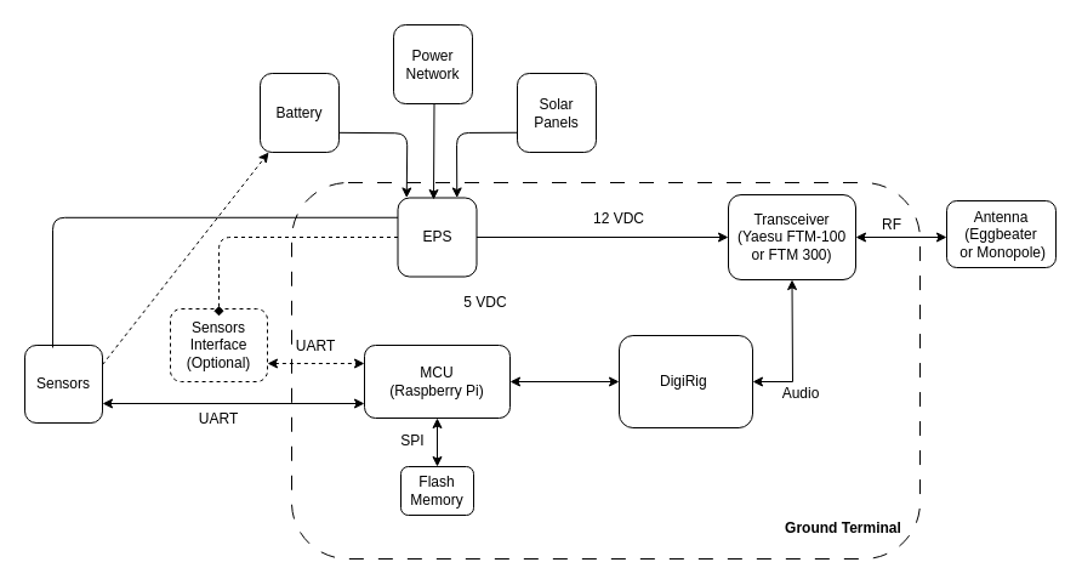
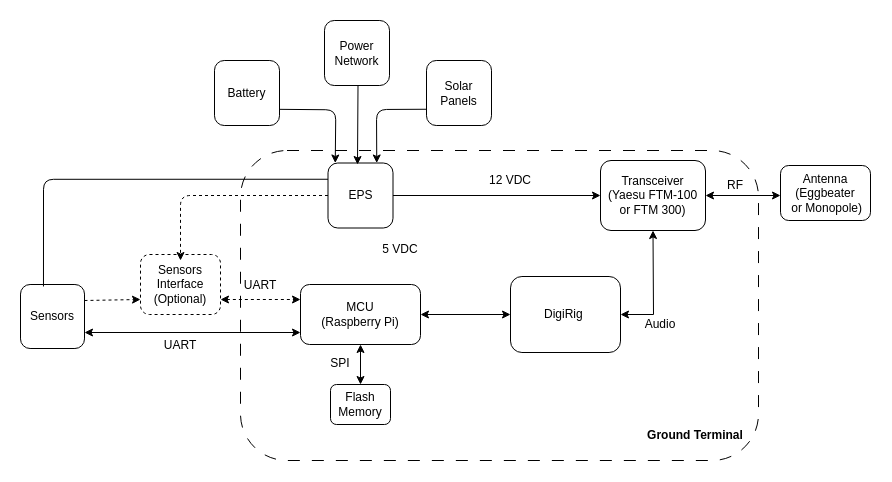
  <mxCell id="0" />
  <mxCell id="1" parent="0" />
  <mxCell id="2" value="MCU&lt;br&gt;(Raspberry&amp;nbsp;Pi)" style="rounded=1;whiteSpace=wrap;html=1;labelBackgroundColor=none;" parent="1" vertex="1"><mxGeometry x="300" y="284" width="120" height="60" as="geometry" /></mxCell>
  <mxCell id="3" value="Flash&lt;br&gt;Memory" style="rounded=1;whiteSpace=wrap;html=1;labelBackgroundColor=none;" parent="1" vertex="1"><mxGeometry x="330" y="384" width="60" height="40" as="geometry" /></mxCell>
  <mxCell id="4" value="DigiRig&amp;nbsp;" style="rounded=1;whiteSpace=wrap;html=1;labelBackgroundColor=none;" parent="1" vertex="1"><mxGeometry x="510" y="276" width="110" height="76" as="geometry" /></mxCell>
  <mxCell id="5" value="Transceiver&lt;br&gt;(Yaesu FTM-100 or FTM 300)" style="rounded=1;whiteSpace=wrap;html=1;labelBackgroundColor=none;" parent="1" vertex="1"><mxGeometry x="600" y="160" width="105" height="70" as="geometry" /></mxCell>
  <mxCell id="6" value="Sensors &lt;br&gt;Interface&lt;br&gt;(Optional)" style="rounded=1;whiteSpace=wrap;html=1;dashed=1;labelBackgroundColor=none;" parent="1" vertex="1"><mxGeometry x="140" y="254" width="80" height="60" as="geometry" /></mxCell>
  <mxCell id="7" value="Sensors" style="whiteSpace=wrap;html=1;aspect=fixed;labelBackgroundColor=none;rounded=1;" parent="1" vertex="1"><mxGeometry x="20" y="284" width="64" height="64" as="geometry" /></mxCell>
  <mxCell id="8" value="" style="endArrow=classic;startArrow=classic;html=1;rounded=1;entryX=0.5;entryY=1;entryDx=0;entryDy=0;exitX=0.5;exitY=0;exitDx=0;exitDy=0;labelBackgroundColor=none;fontColor=default;" parent="1" source="3" target="2" edge="1"><mxGeometry width="50" height="50" relative="1" as="geometry"><mxPoint x="420" y="390" as="sourcePoint" /><mxPoint x="470" y="340" as="targetPoint" /></mxGeometry></mxCell>
  <mxCell id="9" value="" style="endArrow=classic;startArrow=classic;html=1;rounded=1;exitX=1;exitY=0.75;exitDx=0;exitDy=0;entryX=0;entryY=0.25;entryDx=0;entryDy=0;dashed=1;labelBackgroundColor=none;fontColor=default;" parent="1" source="6" target="2" edge="1"><mxGeometry width="50" height="50" relative="1" as="geometry"><mxPoint x="300" y="320" as="sourcePoint" /><mxPoint x="300" y="308" as="targetPoint" /></mxGeometry></mxCell>
  <mxCell id="10" value="" style="endArrow=classic;startArrow=classic;html=1;rounded=1;exitX=1;exitY=0.5;exitDx=0;exitDy=0;entryX=0;entryY=0.5;entryDx=0;entryDy=0;labelBackgroundColor=none;fontColor=default;" parent="1" source="2" target="4" edge="1"><mxGeometry width="50" height="50" relative="1" as="geometry"><mxPoint x="430" y="330" as="sourcePoint" /><mxPoint x="480" y="280" as="targetPoint" /></mxGeometry></mxCell>
- <mxCell id="11" value="" style="endArrow=classic;html=1;rounded=1;exitX=1;exitY=0.25;exitDx=0;exitDy=0;dashed=1;labelBackgroundColor=none;fontColor=default;" parent="1" source="7" target="29" edge="1"><mxGeometry width="50" height="50" relative="1" as="geometry"><mxPoint x="360" y="320" as="sourcePoint" /><mxPoint x="410" y="270" as="targetPoint" /></mxGeometry></mxCell>
+ <mxCell id="11" value="" style="endArrow=classic;html=1;rounded=1;entryX=0;entryY=0.75;entryDx=0;entryDy=0;exitX=1;exitY=0.25;exitDx=0;exitDy=0;dashed=1;labelBackgroundColor=none;fontColor=default;" parent="1" source="7" target="6" edge="1"><mxGeometry width="50" height="50" relative="1" as="geometry"><mxPoint x="360" y="320" as="sourcePoint" /><mxPoint x="410" y="270" as="targetPoint" /></mxGeometry></mxCell>
  <mxCell id="12" value="Audio" style="text;html=1;strokeColor=none;fillColor=none;align=center;verticalAlign=middle;whiteSpace=wrap;rounded=1;labelBackgroundColor=none;" parent="1" vertex="1"><mxGeometry x="630" y="309" width="60" height="30" as="geometry" /></mxCell>
  <mxCell id="13" value="RF" style="text;html=1;strokeColor=none;fillColor=none;align=center;verticalAlign=middle;whiteSpace=wrap;rounded=1;labelBackgroundColor=none;" parent="1" vertex="1"><mxGeometry x="705" y="170" width="60" height="30" as="geometry" /></mxCell>
  <mxCell id="14" value="SPI" style="text;html=1;strokeColor=none;fillColor=none;align=center;verticalAlign=middle;whiteSpace=wrap;rounded=1;labelBackgroundColor=none;" parent="1" vertex="1"><mxGeometry x="310" y="348" width="60" height="30" as="geometry" /></mxCell>
  <mxCell id="15" value="UART" style="text;html=1;strokeColor=none;fillColor=none;align=center;verticalAlign=middle;whiteSpace=wrap;rounded=1;dashed=1;labelBackgroundColor=none;" parent="1" vertex="1"><mxGeometry x="230" y="270" width="60" height="30" as="geometry" /></mxCell>
  <mxCell id="16" value="" style="endArrow=classic;startArrow=classic;html=1;rounded=1;entryX=0;entryY=0.5;entryDx=0;entryDy=0;exitX=1;exitY=0.5;exitDx=0;exitDy=0;labelBackgroundColor=none;fontColor=default;" parent="1" source="5" edge="1"><mxGeometry width="50" height="50" relative="1" as="geometry"><mxPoint x="480" y="230" as="sourcePoint" /><mxPoint x="780" y="195" as="targetPoint" /></mxGeometry></mxCell>
  <mxCell id="17" style="edgeStyle=orthogonalEdgeStyle;rounded=1;orthogonalLoop=1;jettySize=auto;html=1;exitX=0;exitY=0.25;exitDx=0;exitDy=0;entryX=0.359;entryY=0.031;entryDx=0;entryDy=0;entryPerimeter=0;labelBackgroundColor=none;fontColor=default;endArrow=none;" parent="1" source="18" target="7" edge="1"><mxGeometry relative="1" as="geometry" /></mxCell>
  <mxCell id="18" value="EPS" style="whiteSpace=wrap;html=1;aspect=fixed;labelBackgroundColor=none;rounded=1;" parent="1" vertex="1"><mxGeometry x="327.5" y="162.5" width="65" height="65" as="geometry" /></mxCell>
  <mxCell id="19" value="" style="endArrow=classic;html=1;rounded=1;entryX=0;entryY=0.5;entryDx=0;entryDy=0;exitX=1;exitY=0.5;exitDx=0;exitDy=0;labelBackgroundColor=none;fontColor=default;" parent="1" source="18" target="5" edge="1"><mxGeometry width="50" height="50" relative="1" as="geometry"><mxPoint x="400" y="350" as="sourcePoint" /><mxPoint x="450" y="300" as="targetPoint" /></mxGeometry></mxCell>
  <mxCell id="20" value="" style="rounded=1;whiteSpace=wrap;html=1;fillColor=none;dashed=1;dashPattern=12 12;labelBackgroundColor=none;" parent="1" vertex="1"><mxGeometry x="240" y="150" width="518" height="310" as="geometry" /></mxCell>
  <mxCell id="21" value="" style="endArrow=classic;html=1;rounded=1;exitX=1;exitY=0.75;exitDx=0;exitDy=0;startArrow=classic;startFill=1;labelBackgroundColor=none;fontColor=default;" parent="1" source="7" edge="1"><mxGeometry width="50" height="50" relative="1" as="geometry"><mxPoint x="90" y="329" as="sourcePoint" /><mxPoint x="300" y="332" as="targetPoint" /></mxGeometry></mxCell>
  <mxCell id="22" value="UART" style="text;html=1;strokeColor=none;fillColor=none;align=center;verticalAlign=middle;whiteSpace=wrap;rounded=1;dashed=1;labelBackgroundColor=none;" parent="1" vertex="1"><mxGeometry x="150" y="330" width="60" height="30" as="geometry" /></mxCell>
  <mxCell id="23" value="Antenna&lt;br&gt;(Eggbeater&lt;br&gt;&amp;nbsp;or Monopole)" style="rounded=1;whiteSpace=wrap;html=1;labelBackgroundColor=none;" parent="1" vertex="1"><mxGeometry x="780" y="165" width="90" height="55" as="geometry" /></mxCell>
  <mxCell id="24" value="&lt;b&gt;Ground Terminal&lt;/b&gt;" style="text;html=1;strokeColor=none;fillColor=none;align=center;verticalAlign=middle;whiteSpace=wrap;rounded=1;labelBackgroundColor=none;" parent="1" vertex="1"><mxGeometry x="640" y="420" width="110" height="30" as="geometry" /></mxCell>
  <mxCell id="25" value="12 VDC" style="text;html=1;strokeColor=none;fillColor=none;align=center;verticalAlign=middle;whiteSpace=wrap;rounded=1;labelBackgroundColor=none;" parent="1" vertex="1"><mxGeometry x="480" y="165" width="60" height="30" as="geometry" /></mxCell>
  <mxCell id="26" value="5 VDC" style="text;html=1;strokeColor=none;fillColor=none;align=center;verticalAlign=middle;whiteSpace=wrap;rounded=1;labelBackgroundColor=none;" parent="1" vertex="1"><mxGeometry x="370" y="234" width="60" height="30" as="geometry" /></mxCell>
- <mxCell id="27" value="" style="endArrow=diamond;html=1;rounded=1;exitX=0;exitY=0.5;exitDx=0;exitDy=0;entryX=0.5;entryY=0.1;entryDx=0;entryDy=0;entryPerimeter=0;dashed=1;labelBackgroundColor=none;fontColor=default;" parent="1" source="18" target="6" edge="1"><mxGeometry width="50" height="50" relative="1" as="geometry"><mxPoint x="470" y="270" as="sourcePoint" /><mxPoint x="180" y="250" as="targetPoint" /><Array as="points"><mxPoint x="180" y="195" /></Array></mxGeometry></mxCell>
+ <mxCell id="27" value="" style="endArrow=classic;html=1;rounded=1;exitX=0;exitY=0.5;exitDx=0;exitDy=0;entryX=0.5;entryY=0.1;entryDx=0;entryDy=0;entryPerimeter=0;dashed=1;labelBackgroundColor=none;fontColor=default;" parent="1" source="18" target="6" edge="1"><mxGeometry width="50" height="50" relative="1" as="geometry"><mxPoint x="470" y="270" as="sourcePoint" /><mxPoint x="180" y="250" as="targetPoint" /><Array as="points"><mxPoint x="180" y="195" /></Array></mxGeometry></mxCell>
  <mxCell id="28" style="edgeStyle=orthogonalEdgeStyle;rounded=1;orthogonalLoop=1;jettySize=auto;html=1;exitX=1;exitY=0.75;exitDx=0;exitDy=0;entryX=0.25;entryY=0;entryDx=0;entryDy=0;labelBackgroundColor=none;fontColor=default;" parent="1" edge="1"><mxGeometry relative="1" as="geometry"><mxPoint x="270" y="108.75" as="sourcePoint" /><mxPoint x="334.75" y="162.5" as="targetPoint" /></mxGeometry></mxCell>
  <mxCell id="29" value="Battery" style="whiteSpace=wrap;html=1;aspect=fixed;labelBackgroundColor=none;rounded=1;" parent="1" vertex="1"><mxGeometry x="214" y="60" width="65" height="65" as="geometry" /></mxCell>
  <mxCell id="30" value="Power Network" style="whiteSpace=wrap;html=1;aspect=fixed;labelBackgroundColor=none;rounded=1;" parent="1" vertex="1"><mxGeometry x="324" y="20" width="65" height="65" as="geometry" /></mxCell>
  <mxCell id="31" value="Solar Panels" style="whiteSpace=wrap;html=1;aspect=fixed;labelBackgroundColor=none;rounded=1;" parent="1" vertex="1"><mxGeometry x="426" y="60" width="65" height="65" as="geometry" /></mxCell>
  <mxCell id="32" value="" style="endArrow=classic;html=1;rounded=1;exitX=0.5;exitY=1;exitDx=0;exitDy=0;entryX=0.377;entryY=0.023;entryDx=0;entryDy=0;entryPerimeter=0;labelBackgroundColor=none;fontColor=default;" parent="1" edge="1"><mxGeometry width="50" height="50" relative="1" as="geometry"><mxPoint x="357.5" y="85" as="sourcePoint" /><mxPoint x="357.005" y="163.995" as="targetPoint" /></mxGeometry></mxCell>
  <mxCell id="33" value="" style="endArrow=classic;html=1;rounded=1;exitX=0;exitY=0.75;exitDx=0;exitDy=0;entryX=0.75;entryY=0;entryDx=0;entryDy=0;labelBackgroundColor=none;fontColor=default;" parent="1" source="31" target="18" edge="1"><mxGeometry width="50" height="50" relative="1" as="geometry"><mxPoint x="470" y="220" as="sourcePoint" /><mxPoint x="520" y="170" as="targetPoint" /><Array as="points"><mxPoint x="376" y="109" /></Array></mxGeometry></mxCell>
  <mxCell id="34" value="" style="endArrow=classic;startArrow=classic;html=1;rounded=0;entryX=0.5;entryY=1;entryDx=0;entryDy=0;exitX=1;exitY=0.5;exitDx=0;exitDy=0;" edge="1" parent="1" source="4" target="5"><mxGeometry width="50" height="50" relative="1" as="geometry"><mxPoint x="470" y="300" as="sourcePoint" /><mxPoint x="520" y="250" as="targetPoint" /><Array as="points"><mxPoint x="653" y="314" /></Array></mxGeometry></mxCell>
